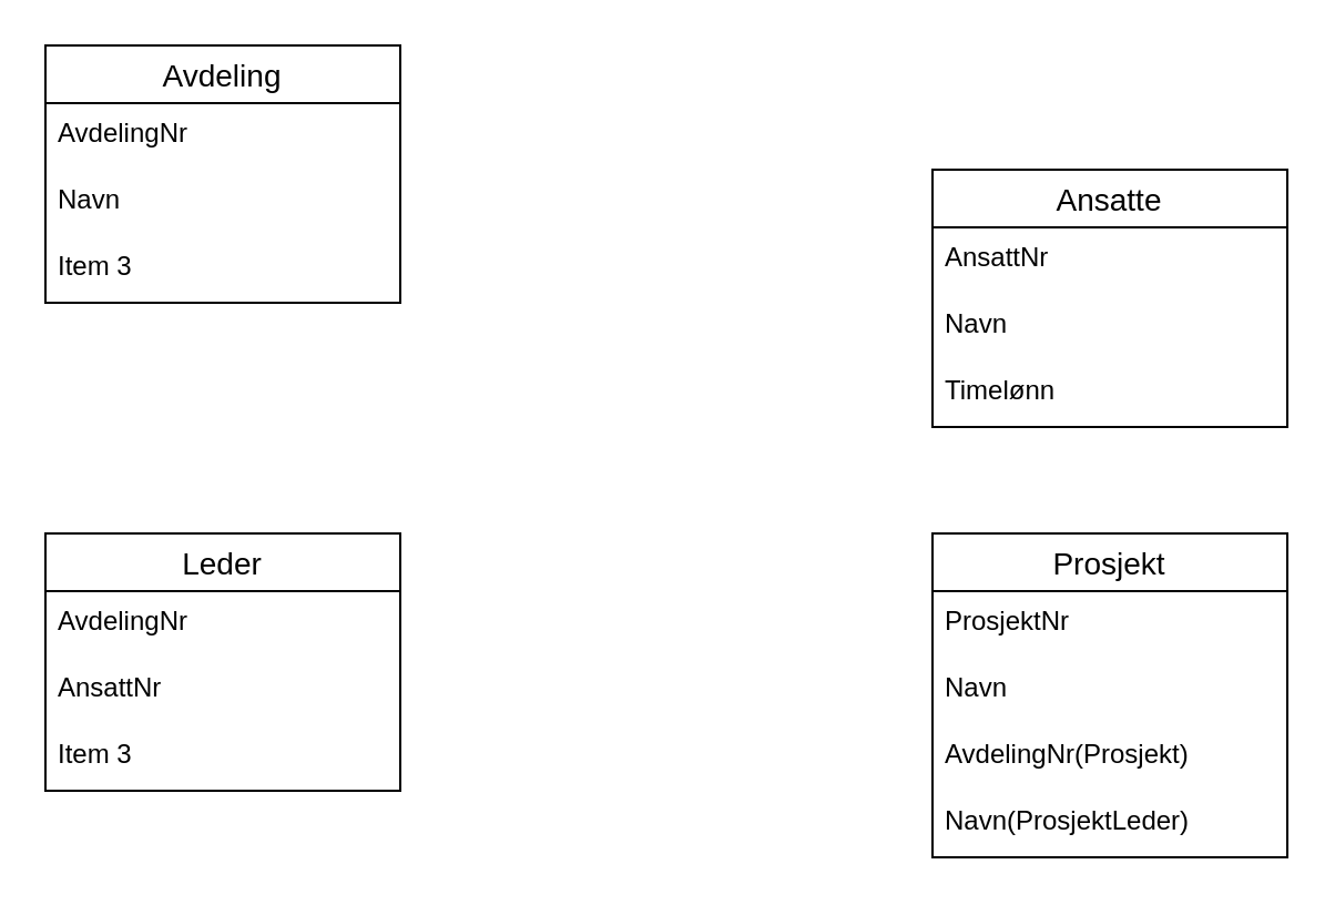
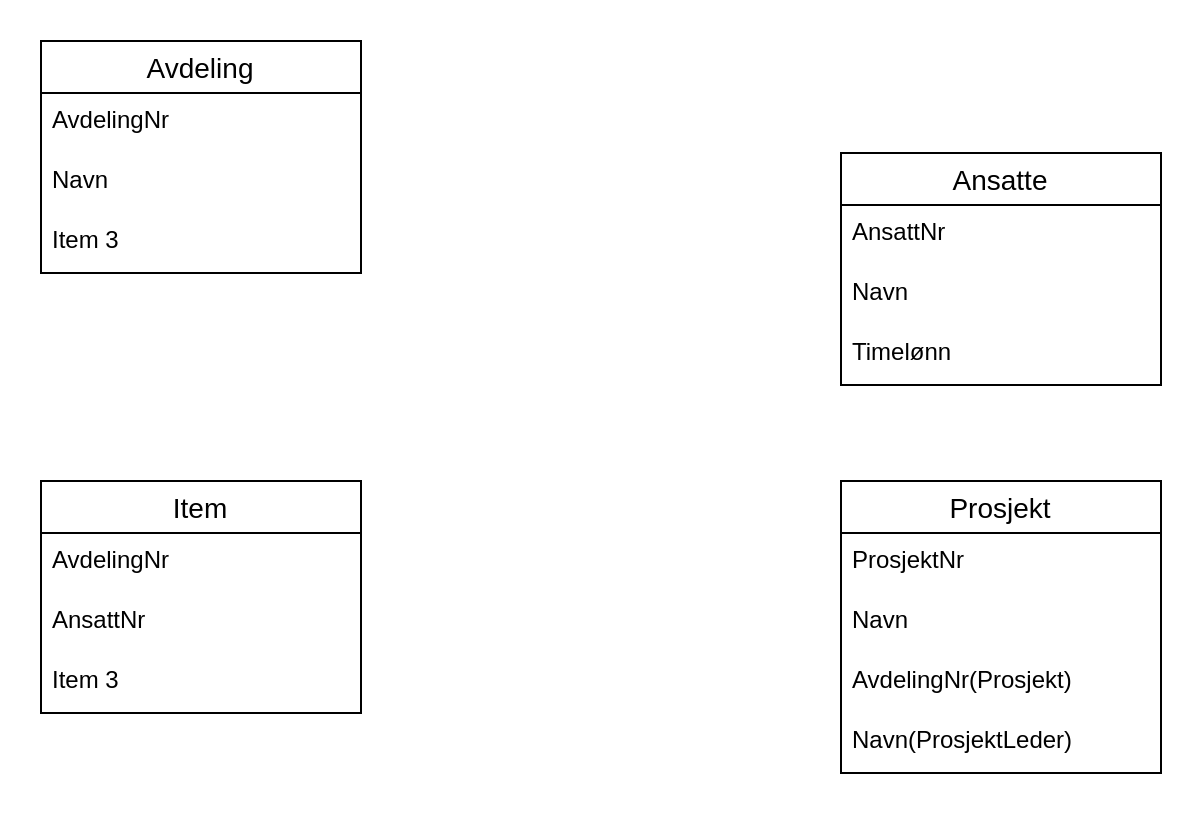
  <mxCell id="0" />
  <mxCell id="1" parent="0" />
  <mxCell id="2" value="Avdeling" style="swimlane;fontStyle=0;childLayout=stackLayout;horizontal=1;startSize=26;horizontalStack=0;resizeParent=1;resizeParentMax=0;resizeLast=0;collapsible=1;marginBottom=0;align=center;fontSize=14;" vertex="1" parent="1"><mxGeometry x="20" y="20" width="160" height="116" as="geometry" /></mxCell>
  <mxCell id="3" value="AvdelingNr" style="text;strokeColor=none;fillColor=none;spacingLeft=4;spacingRight=4;overflow=hidden;rotatable=0;points=[[0,0.5],[1,0.5]];portConstraint=eastwest;fontSize=12;" vertex="1" parent="2"><mxGeometry y="26" width="160" height="30" as="geometry" /></mxCell>
  <mxCell id="4" value="Navn" style="text;strokeColor=none;fillColor=none;spacingLeft=4;spacingRight=4;overflow=hidden;rotatable=0;points=[[0,0.5],[1,0.5]];portConstraint=eastwest;fontSize=12;" vertex="1" parent="2"><mxGeometry y="56" width="160" height="30" as="geometry" /></mxCell>
  <mxCell id="5" value="Item 3" style="text;strokeColor=none;fillColor=none;spacingLeft=4;spacingRight=4;overflow=hidden;rotatable=0;points=[[0,0.5],[1,0.5]];portConstraint=eastwest;fontSize=12;" vertex="1" parent="2"><mxGeometry y="86" width="160" height="30" as="geometry" /></mxCell>
  <mxCell id="6" value="Ansatte" style="swimlane;fontStyle=0;childLayout=stackLayout;horizontal=1;startSize=26;horizontalStack=0;resizeParent=1;resizeParentMax=0;resizeLast=0;collapsible=1;marginBottom=0;align=center;fontSize=14;" vertex="1" parent="1"><mxGeometry x="420" y="76" width="160" height="116" as="geometry" /></mxCell>
  <mxCell id="7" value="AnsattNr" style="text;strokeColor=none;fillColor=none;spacingLeft=4;spacingRight=4;overflow=hidden;rotatable=0;points=[[0,0.5],[1,0.5]];portConstraint=eastwest;fontSize=12;" vertex="1" parent="6"><mxGeometry y="26" width="160" height="30" as="geometry" /></mxCell>
  <mxCell id="8" value="Navn" style="text;strokeColor=none;fillColor=none;spacingLeft=4;spacingRight=4;overflow=hidden;rotatable=0;points=[[0,0.5],[1,0.5]];portConstraint=eastwest;fontSize=12;" vertex="1" parent="6"><mxGeometry y="56" width="160" height="30" as="geometry" /></mxCell>
  <mxCell id="9" value="Timelønn" style="text;strokeColor=none;fillColor=none;spacingLeft=4;spacingRight=4;overflow=hidden;rotatable=0;points=[[0,0.5],[1,0.5]];portConstraint=eastwest;fontSize=12;" vertex="1" parent="6"><mxGeometry y="86" width="160" height="30" as="geometry" /></mxCell>
- <mxCell id="10" value="Leder" style="swimlane;fontStyle=0;childLayout=stackLayout;horizontal=1;startSize=26;horizontalStack=0;resizeParent=1;resizeParentMax=0;resizeLast=0;collapsible=1;marginBottom=0;align=center;fontSize=14;" vertex="1" parent="1"><mxGeometry x="20" y="240" width="160" height="116" as="geometry" /></mxCell>
+ <mxCell id="10" value="Item" style="swimlane;fontStyle=0;childLayout=stackLayout;horizontal=1;startSize=26;horizontalStack=0;resizeParent=1;resizeParentMax=0;resizeLast=0;collapsible=1;marginBottom=0;align=center;fontSize=14;" vertex="1" parent="1"><mxGeometry x="20" y="240" width="160" height="116" as="geometry" /></mxCell>
  <mxCell id="11" value="AvdelingNr" style="text;strokeColor=none;fillColor=none;spacingLeft=4;spacingRight=4;overflow=hidden;rotatable=0;points=[[0,0.5],[1,0.5]];portConstraint=eastwest;fontSize=12;" vertex="1" parent="10"><mxGeometry y="26" width="160" height="30" as="geometry" /></mxCell>
  <mxCell id="12" value="AnsattNr" style="text;strokeColor=none;fillColor=none;spacingLeft=4;spacingRight=4;overflow=hidden;rotatable=0;points=[[0,0.5],[1,0.5]];portConstraint=eastwest;fontSize=12;" vertex="1" parent="10"><mxGeometry y="56" width="160" height="30" as="geometry" /></mxCell>
  <mxCell id="13" value="Item 3" style="text;strokeColor=none;fillColor=none;spacingLeft=4;spacingRight=4;overflow=hidden;rotatable=0;points=[[0,0.5],[1,0.5]];portConstraint=eastwest;fontSize=12;" vertex="1" parent="10"><mxGeometry y="86" width="160" height="30" as="geometry" /></mxCell>
  <mxCell id="14" value="Prosjekt" style="swimlane;fontStyle=0;childLayout=stackLayout;horizontal=1;startSize=26;horizontalStack=0;resizeParent=1;resizeParentMax=0;resizeLast=0;collapsible=1;marginBottom=0;align=center;fontSize=14;" vertex="1" parent="1"><mxGeometry x="420" y="240" width="160" height="146" as="geometry" /></mxCell>
  <mxCell id="15" value="ProsjektNr" style="text;strokeColor=none;fillColor=none;spacingLeft=4;spacingRight=4;overflow=hidden;rotatable=0;points=[[0,0.5],[1,0.5]];portConstraint=eastwest;fontSize=12;" vertex="1" parent="14"><mxGeometry y="26" width="160" height="30" as="geometry" /></mxCell>
  <mxCell id="16" value="Navn" style="text;strokeColor=none;fillColor=none;spacingLeft=4;spacingRight=4;overflow=hidden;rotatable=0;points=[[0,0.5],[1,0.5]];portConstraint=eastwest;fontSize=12;" vertex="1" parent="14"><mxGeometry y="56" width="160" height="30" as="geometry" /></mxCell>
  <mxCell id="17" value="AvdelingNr(Prosjekt)" style="text;strokeColor=none;fillColor=none;spacingLeft=4;spacingRight=4;overflow=hidden;rotatable=0;points=[[0,0.5],[1,0.5]];portConstraint=eastwest;fontSize=12;" vertex="1" parent="14"><mxGeometry y="86" width="160" height="30" as="geometry" /></mxCell>
  <mxCell id="18" value="Navn(ProsjektLeder)" style="text;strokeColor=none;fillColor=none;spacingLeft=4;spacingRight=4;overflow=hidden;rotatable=0;points=[[0,0.5],[1,0.5]];portConstraint=eastwest;fontSize=12;" vertex="1" parent="14"><mxGeometry y="116" width="160" height="30" as="geometry" /></mxCell>
